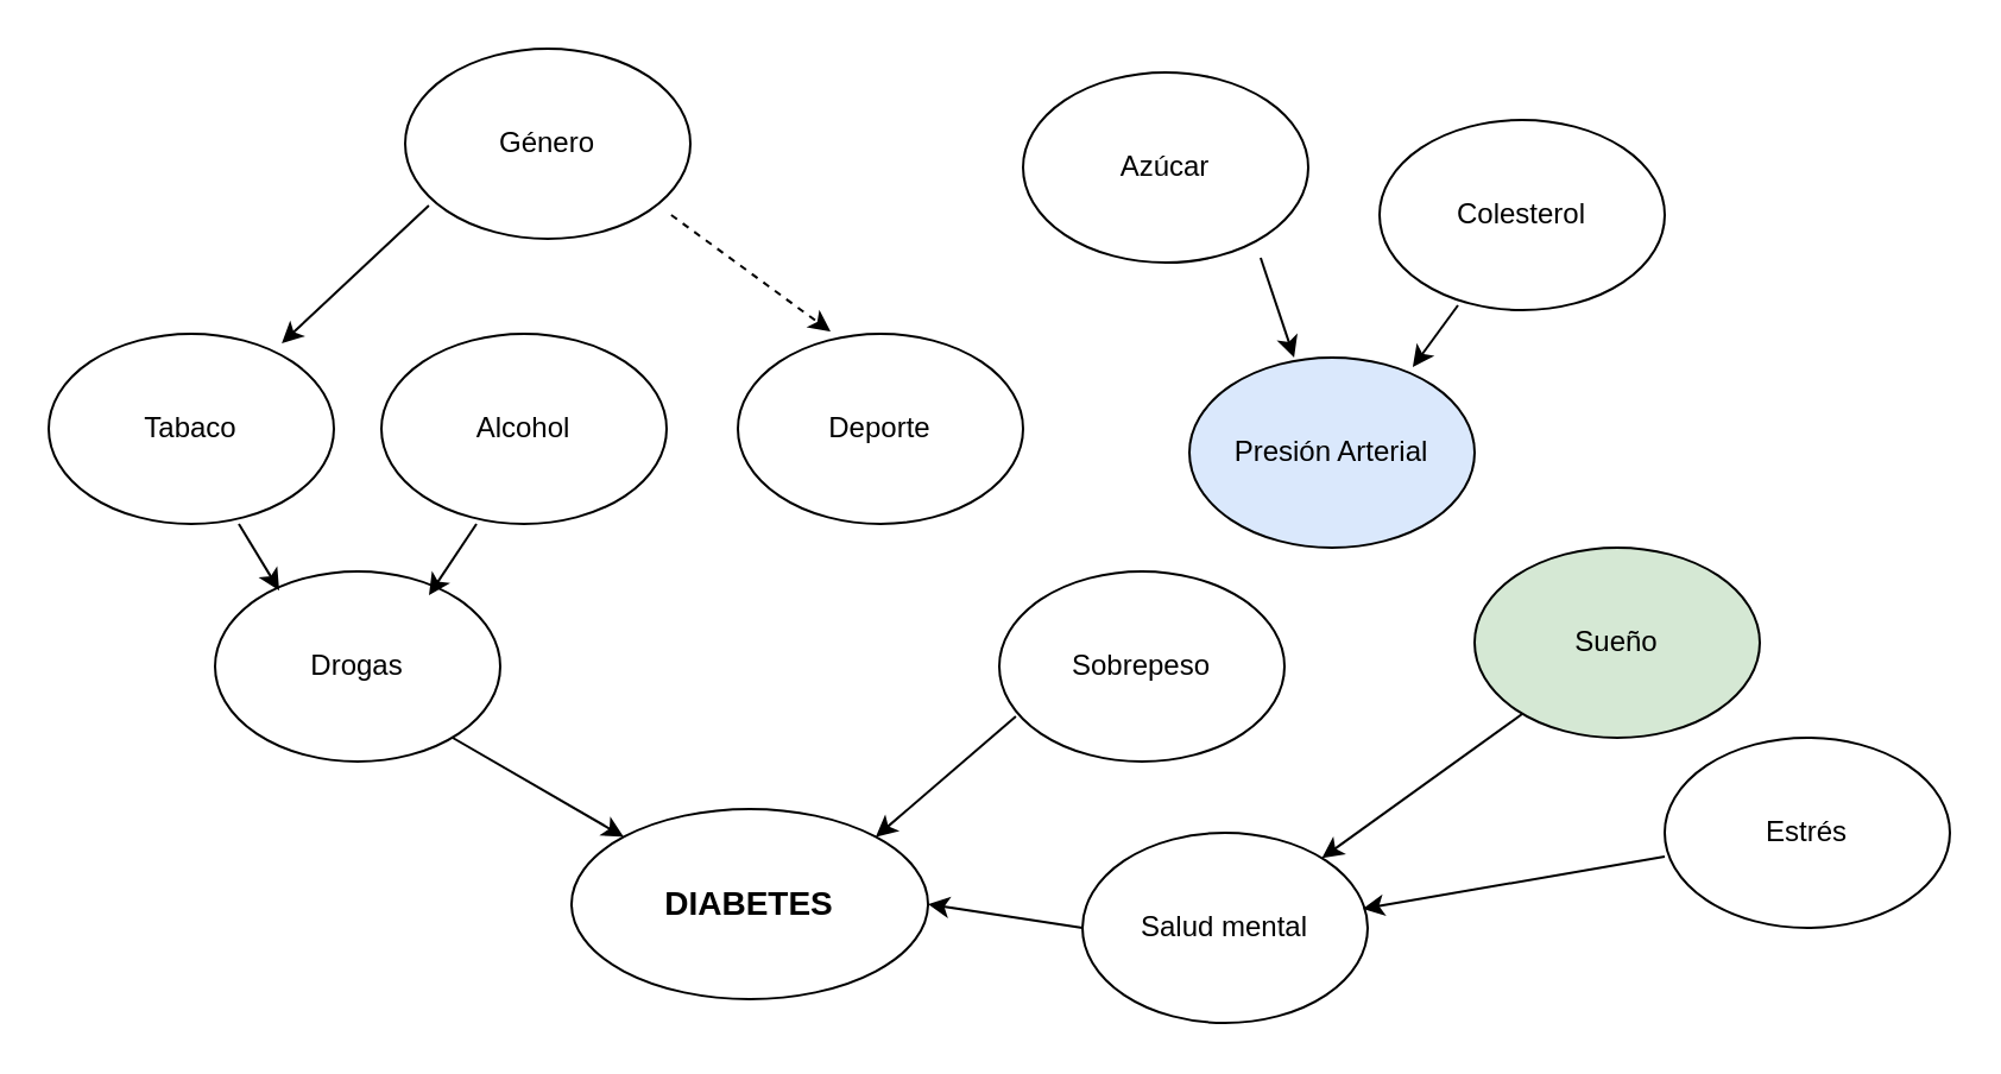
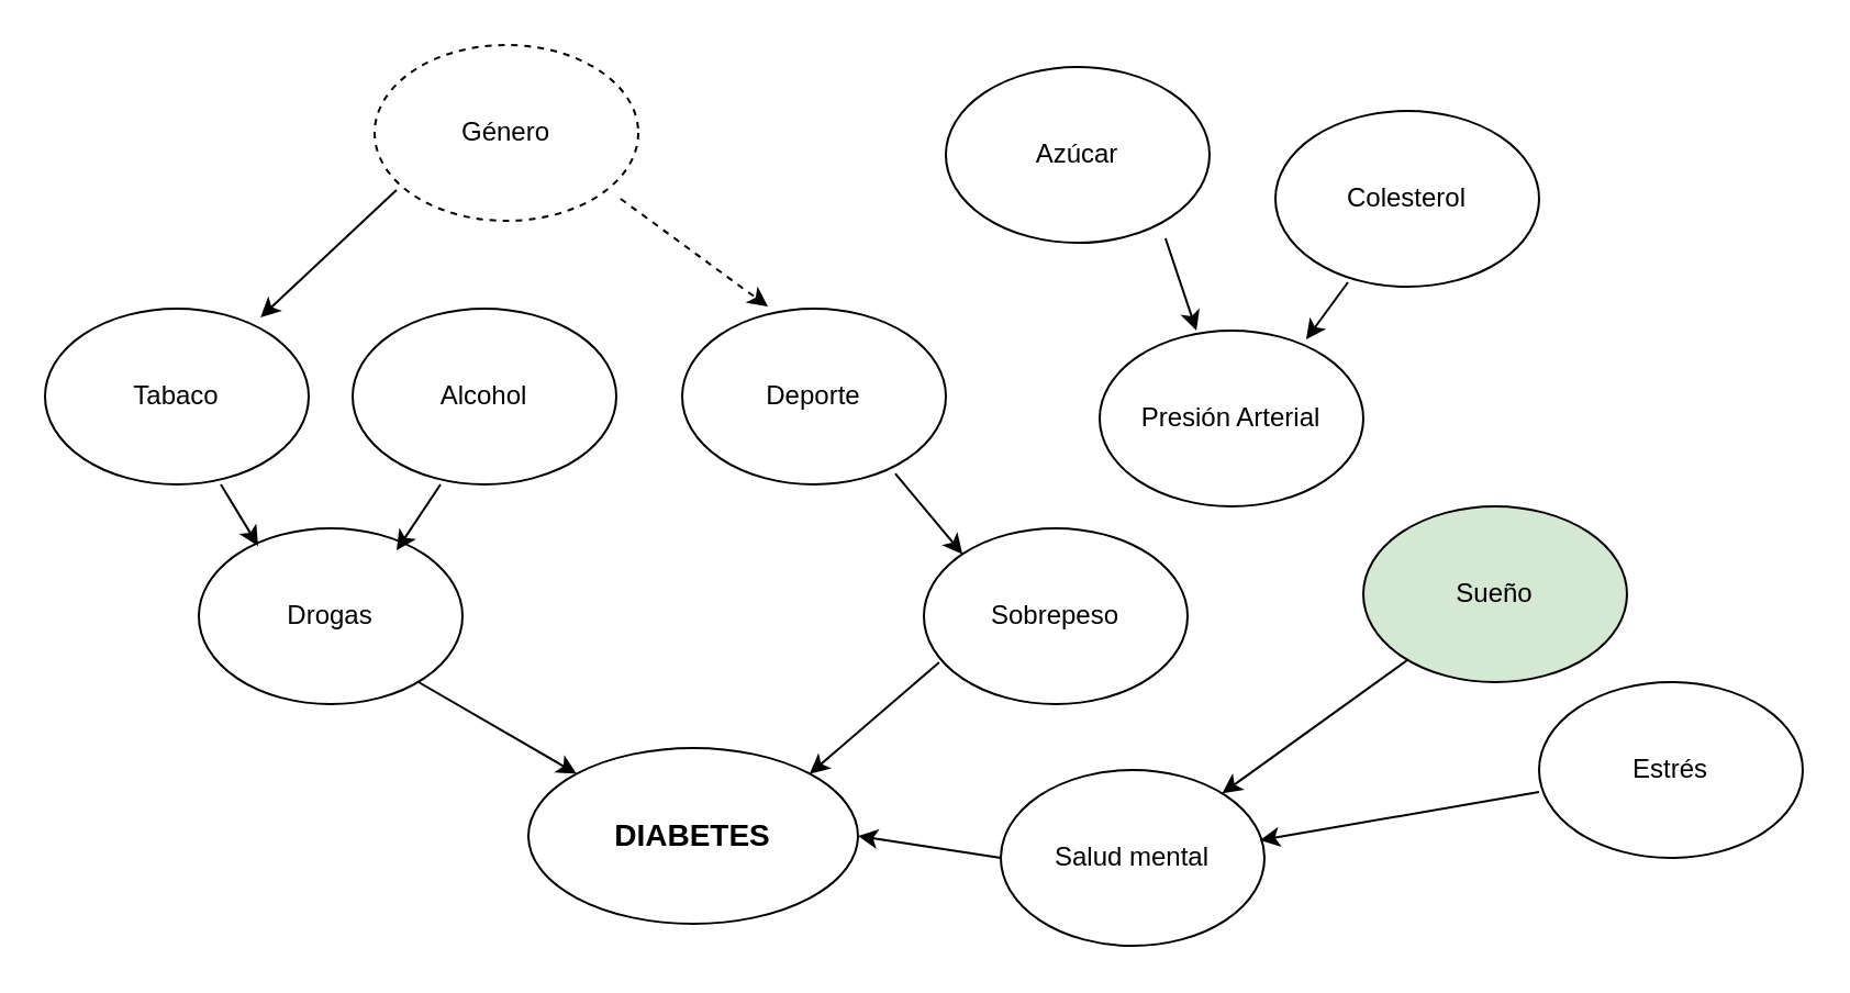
  <mxCell id="0" />
  <mxCell id="1" parent="0" />
  <mxCell id="2" value="Tabaco" style="ellipse;whiteSpace=wrap;html=1;" parent="1" vertex="1"><mxGeometry x="20" y="140" width="120" height="80" as="geometry" /></mxCell>
  <mxCell id="3" value="Sueño" style="ellipse;whiteSpace=wrap;html=1;fillColor=#d5e8d4;" parent="1" vertex="1"><mxGeometry x="620" y="230" width="120" height="80" as="geometry" /></mxCell>
  <mxCell id="4" value="Azúcar" style="ellipse;whiteSpace=wrap;html=1;" parent="1" vertex="1"><mxGeometry x="430" y="30" width="120" height="80" as="geometry" /></mxCell>
  <mxCell id="5" value="Deporte" style="ellipse;whiteSpace=wrap;html=1;" parent="1" vertex="1"><mxGeometry x="310" y="140" width="120" height="80" as="geometry" /></mxCell>
  <mxCell id="6" value="Estrés" style="ellipse;whiteSpace=wrap;html=1;" parent="1" vertex="1"><mxGeometry x="700" y="310" width="120" height="80" as="geometry" /></mxCell>
  <mxCell id="7" value="Alcohol" style="ellipse;whiteSpace=wrap;html=1;" parent="1" vertex="1"><mxGeometry x="160" y="140" width="120" height="80" as="geometry" /></mxCell>
  <mxCell id="8" value="&lt;b&gt;&lt;font style=&quot;font-size: 14px;&quot;&gt;DIABETES&lt;/font&gt;&lt;/b&gt;" style="ellipse;whiteSpace=wrap;html=1;" parent="1" vertex="1"><mxGeometry x="240" y="340" width="150" height="80" as="geometry" /></mxCell>
- <mxCell id="9" value="Presión Arterial" style="ellipse;whiteSpace=wrap;html=1;fillColor=#dae8fc;" parent="1" vertex="1"><mxGeometry x="500" y="150" width="120" height="80" as="geometry" /></mxCell>
+ <mxCell id="9" value="Presión Arterial" style="ellipse;whiteSpace=wrap;html=1;" parent="1" vertex="1"><mxGeometry x="500" y="150" width="120" height="80" as="geometry" /></mxCell>
  <mxCell id="10" value="Sobrepeso" style="ellipse;whiteSpace=wrap;html=1;" parent="1" vertex="1"><mxGeometry x="420" y="240" width="120" height="80" as="geometry" /></mxCell>
  <mxCell id="11" value="Colesterol" style="ellipse;whiteSpace=wrap;html=1;" parent="1" vertex="1"><mxGeometry x="580" y="50" width="120" height="80" as="geometry" /></mxCell>
  <mxCell id="12" value="" style="endArrow=classic;html=1;rounded=0;entryX=0.367;entryY=0;entryDx=0;entryDy=0;entryPerimeter=0;exitX=0.833;exitY=0.975;exitDx=0;exitDy=0;exitPerimeter=0;" parent="1" source="4" target="9" edge="1"><mxGeometry width="50" height="50" relative="1" as="geometry"><mxPoint x="510" y="130" as="sourcePoint" /><mxPoint x="560" y="80" as="targetPoint" /></mxGeometry></mxCell>
  <mxCell id="13" value="" style="endArrow=classic;html=1;rounded=0;entryX=0.783;entryY=0.05;entryDx=0;entryDy=0;entryPerimeter=0;exitX=0.275;exitY=0.975;exitDx=0;exitDy=0;exitPerimeter=0;" parent="1" source="11" target="9" edge="1"><mxGeometry width="50" height="50" relative="1" as="geometry"><mxPoint x="540" y="138" as="sourcePoint" /><mxPoint x="554" y="160" as="targetPoint" /></mxGeometry></mxCell>
+ <mxCell id="14" value="" style="endArrow=classic;html=1;rounded=0;entryX=0;entryY=0;entryDx=0;entryDy=0;exitX=0.808;exitY=0.938;exitDx=0;exitDy=0;exitPerimeter=0;" parent="1" source="5" target="10" edge="1"><mxGeometry width="50" height="50" relative="1" as="geometry"><mxPoint x="390" y="220" as="sourcePoint" /><mxPoint x="440" y="170" as="targetPoint" /></mxGeometry></mxCell>
  <mxCell id="15" value="Drogas" style="ellipse;whiteSpace=wrap;html=1;" parent="1" vertex="1"><mxGeometry x="90" y="240" width="120" height="80" as="geometry" /></mxCell>
  <mxCell id="16" value="Salud mental" style="ellipse;whiteSpace=wrap;html=1;" parent="1" vertex="1"><mxGeometry x="455" y="350" width="120" height="80" as="geometry" /></mxCell>
  <mxCell id="17" value="" style="endArrow=classic;html=1;rounded=0;entryX=0.225;entryY=0.1;entryDx=0;entryDy=0;entryPerimeter=0;" parent="1" target="15" edge="1"><mxGeometry width="50" height="50" relative="1" as="geometry"><mxPoint x="100" y="220" as="sourcePoint" /><mxPoint x="150" y="170" as="targetPoint" /></mxGeometry></mxCell>
  <mxCell id="18" value="" style="endArrow=classic;html=1;rounded=0;" parent="1" edge="1"><mxGeometry width="50" height="50" relative="1" as="geometry"><mxPoint x="200" y="220" as="sourcePoint" /><mxPoint x="180" y="250" as="targetPoint" /></mxGeometry></mxCell>
  <mxCell id="19" value="" style="endArrow=classic;html=1;rounded=0;" parent="1" target="16" edge="1"><mxGeometry width="50" height="50" relative="1" as="geometry"><mxPoint x="640" y="300" as="sourcePoint" /><mxPoint x="690" y="250" as="targetPoint" /></mxGeometry></mxCell>
  <mxCell id="20" value="" style="endArrow=classic;html=1;rounded=0;entryX=0.983;entryY=0.4;entryDx=0;entryDy=0;entryPerimeter=0;" parent="1" target="16" edge="1"><mxGeometry width="50" height="50" relative="1" as="geometry"><mxPoint x="700" y="360" as="sourcePoint" /><mxPoint x="750" y="310" as="targetPoint" /></mxGeometry></mxCell>
  <mxCell id="21" value="" style="endArrow=classic;html=1;rounded=0;entryX=0;entryY=0;entryDx=0;entryDy=0;" parent="1" target="8" edge="1"><mxGeometry width="50" height="50" relative="1" as="geometry"><mxPoint x="190" y="310" as="sourcePoint" /><mxPoint x="240" y="260" as="targetPoint" /></mxGeometry></mxCell>
  <mxCell id="22" value="" style="endArrow=classic;html=1;rounded=0;entryX=1;entryY=0;entryDx=0;entryDy=0;exitX=0.058;exitY=0.763;exitDx=0;exitDy=0;exitPerimeter=0;" parent="1" source="10" target="8" edge="1"><mxGeometry width="50" height="50" relative="1" as="geometry"><mxPoint x="200" y="320" as="sourcePoint" /><mxPoint x="272" y="362" as="targetPoint" /></mxGeometry></mxCell>
  <mxCell id="23" value="" style="endArrow=classic;html=1;rounded=0;entryX=1;entryY=0.5;entryDx=0;entryDy=0;exitX=0;exitY=0.5;exitDx=0;exitDy=0;" parent="1" source="16" target="8" edge="1"><mxGeometry width="50" height="50" relative="1" as="geometry"><mxPoint x="458" y="326" as="sourcePoint" /><mxPoint x="385" y="361" as="targetPoint" /></mxGeometry></mxCell>
- <mxCell id="24" value="Género" style="ellipse;whiteSpace=wrap;html=1;" parent="1" vertex="1"><mxGeometry x="170" y="20" width="120" height="80" as="geometry" /></mxCell>
+ <mxCell id="24" value="Género" style="ellipse;whiteSpace=wrap;html=1;dashed=1;" parent="1" vertex="1"><mxGeometry x="170" y="20" width="120" height="80" as="geometry" /></mxCell>
  <mxCell id="25" value="" style="endArrow=classic;html=1;rounded=0;entryX=0.817;entryY=0.05;entryDx=0;entryDy=0;entryPerimeter=0;exitX=0.083;exitY=0.825;exitDx=0;exitDy=0;exitPerimeter=0;" parent="1" source="24" target="2" edge="1"><mxGeometry width="50" height="50" relative="1" as="geometry"><mxPoint x="180" y="90" as="sourcePoint" /><mxPoint x="230" y="40" as="targetPoint" /></mxGeometry></mxCell>
  <mxCell id="26" value="" style="endArrow=classic;html=1;rounded=0;entryX=0.325;entryY=-0.012;entryDx=0;entryDy=0;entryPerimeter=0;exitX=0.933;exitY=0.875;exitDx=0;exitDy=0;exitPerimeter=0;dashed=1;" parent="1" source="24" target="5" edge="1"><mxGeometry width="50" height="50" relative="1" as="geometry"><mxPoint x="190" y="96" as="sourcePoint" /><mxPoint x="128" y="154" as="targetPoint" /></mxGeometry></mxCell>
